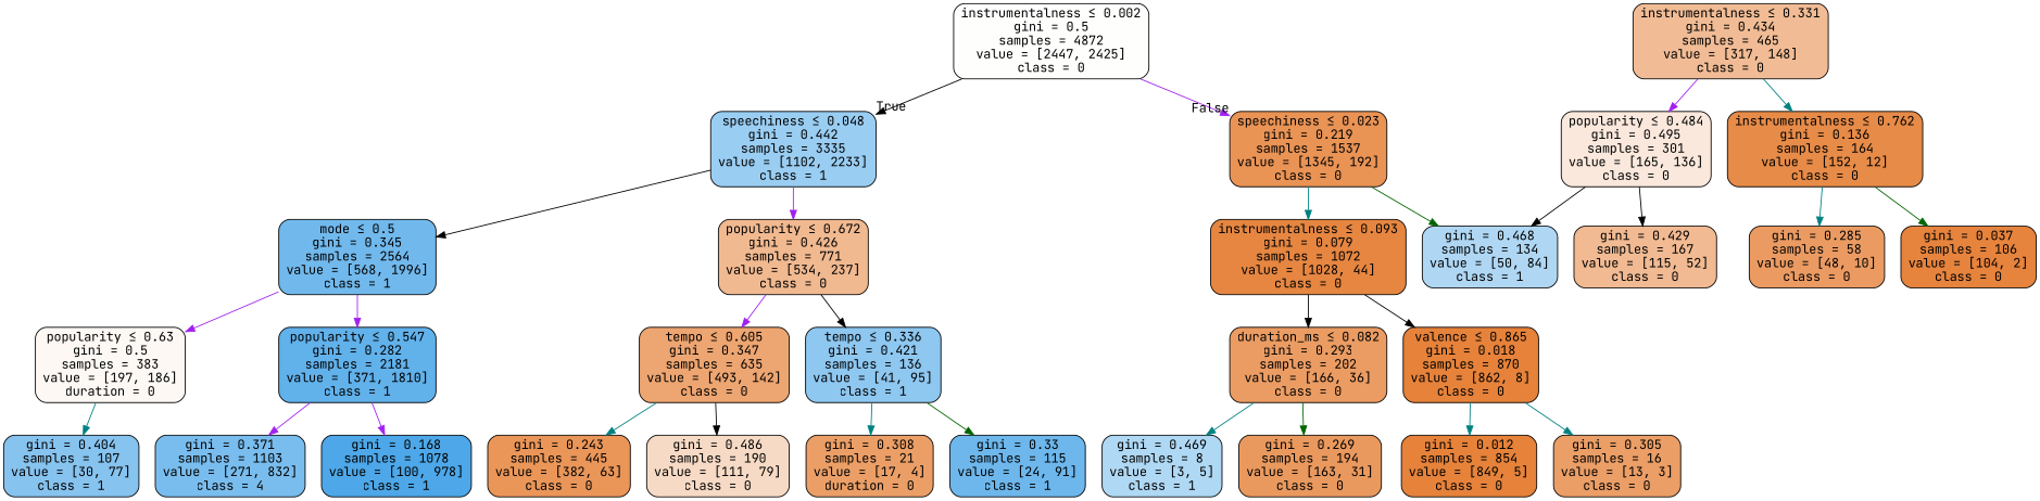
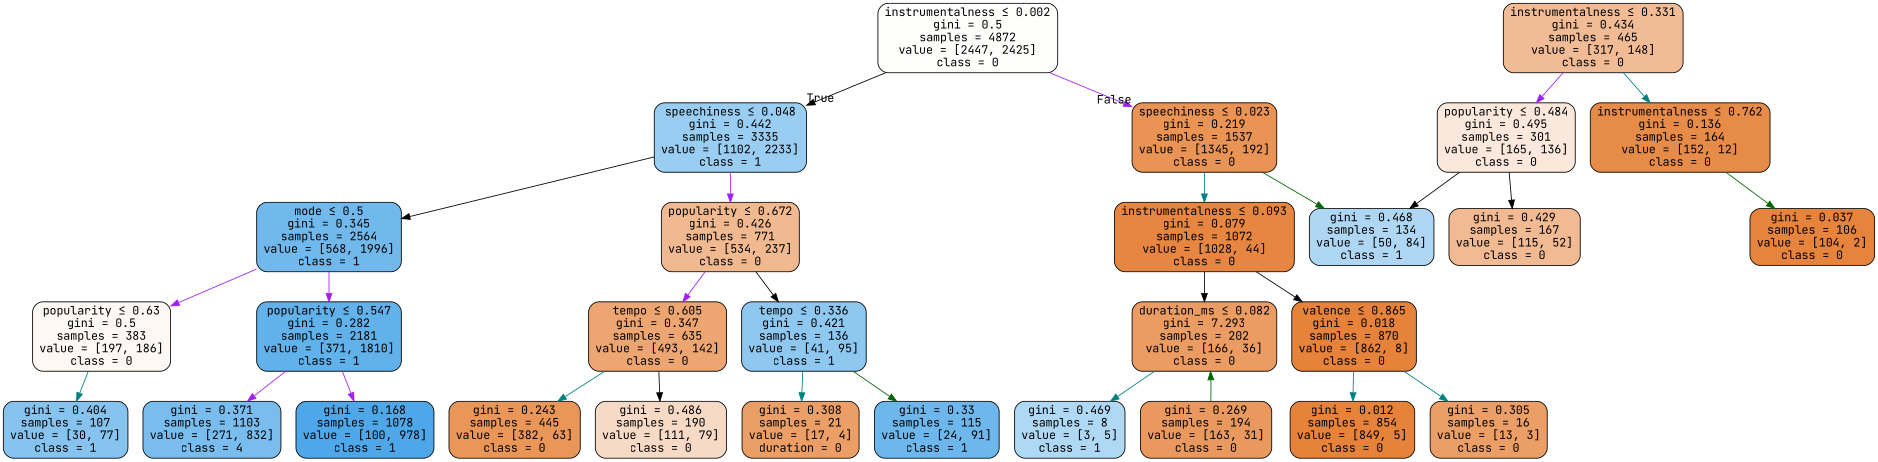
  digraph {
    fontname="JetBrains Mono"
    node [color=black fillcolor="#e58139fd" fontname="JetBrains Mono" shape=box style="filled, rounded"]
    edge [color=teal fontname="JetBrains Mono"]
    n1 [fillcolor="#e5813902" label=<instrumentalness &le; 0.002<br/>gini = 0.5<br/>samples = 4872<br/>value = [2447, 2425]<br/>class = 0>]
    n2 [fillcolor="#399de581" label=<speechiness &le; 0.048<br/>gini = 0.442<br/>samples = 3335<br/>value = [1102, 2233]<br/>class = 1>]
    n3 [fillcolor="#e58139db" label=<speechiness &le; 0.023<br/>gini = 0.219<br/>samples = 1537<br/>value = [1345, 192]<br/>class = 0>]
    n4 [fillcolor="#399de5b6" label=<mode &le; 0.5<br/>gini = 0.345<br/>samples = 2564<br/>value = [568, 1996]<br/>class = 1>]
    n5 [fillcolor="#e581398e" label=<popularity &le; 0.672<br/>gini = 0.426<br/>samples = 771<br/>value = [534, 237]<br/>class = 0>]
    n6 [fillcolor="#e58139f4" label=<instrumentalness &le; 0.093<br/>gini = 0.079<br/>samples = 1072<br/>value = [1028, 44]<br/>class = 0>]
    n7 [fillcolor="#399de567" label=<gini = 0.468<br/>samples = 134<br/>value = [50, 84]<br/>class = 1>]
-   n8 [fillcolor="#e581390e" label=<popularity &le; 0.63<br/>gini = 0.5<br/>samples = 383<br/>value = [197, 186]<br/>duration = 0>]
+   n8 [fillcolor="#e581390e" label=<popularity &le; 0.63<br/>gini = 0.5<br/>samples = 383<br/>value = [197, 186]<br/>class = 0>]
    n9 [fillcolor="#399de5cb" label=<popularity &le; 0.547<br/>gini = 0.282<br/>samples = 2181<br/>value = [371, 1810]<br/>class = 1>]
    n10 [fillcolor="#e58139b6" label=<tempo &le; 0.605<br/>gini = 0.347<br/>samples = 635<br/>value = [493, 142]<br/>class = 0>]
    n11 [fillcolor="#399de591" label=<tempo &le; 0.336<br/>gini = 0.421<br/>samples = 136<br/>value = [41, 95]<br/>class = 1>]
    n12 [fillcolor="#399de59c" label=<gini = 0.404<br/>samples = 107<br/>value = [30, 77]<br/>class = 1>]
    n13 [fillcolor="#399de5ac" label=<gini = 0.371<br/>samples = 1103<br/>value = [271, 832]<br/>class = 4>]
    n14 [fillcolor="#399de5e5" label=<gini = 0.168<br/>samples = 1078<br/>value = [100, 978]<br/>class = 1>]
    n15 [fillcolor="#e58139d5" label=<gini = 0.243<br/>samples = 445<br/>value = [382, 63]<br/>class = 0>]
    n16 [fillcolor="#e581394a" label=<gini = 0.486<br/>samples = 190<br/>value = [111, 79]<br/>class = 0>]
    n17 [fillcolor="#e58139c3" label=<gini = 0.308<br/>samples = 21<br/>value = [17, 4]<br/>duration = 0>]
    n18 [fillcolor="#399de5bc" label=<gini = 0.33<br/>samples = 115<br/>value = [24, 91]<br/>class = 1>]
    n19 [fillcolor="#e5813988" label=<instrumentalness &le; 0.331<br/>gini = 0.434<br/>samples = 465<br/>value = [317, 148]<br/>class = 0>]
    n20 [fillcolor="#e581392d" label=<popularity &le; 0.484<br/>gini = 0.495<br/>samples = 301<br/>value = [165, 136]<br/>class = 0>]
    n21 [fillcolor="#e58139eb" label=<instrumentalness &le; 0.762<br/>gini = 0.136<br/>samples = 164<br/>value = [152, 12]<br/>class = 0>]
-   n22 [fillcolor="#e58139c8" label=<duration_ms &le; 0.082<br/>gini = 0.293<br/>samples = 202<br/>value = [166, 36]<br/>class = 0>]
+   n22 [fillcolor="#e58139c8" label=<duration_ms &le; 0.082<br/>gini = 7.293<br/>samples = 202<br/>value = [166, 36]<br/>class = 0>]
    n23 [label=<valence &le; 0.865<br/>gini = 0.018<br/>samples = 870<br/>value = [862, 8]<br/>class = 0>]
    n24 [fillcolor="#e581398c" label=<gini = 0.429<br/>samples = 167<br/>value = [115, 52]<br/>class = 0>]
-   n25 [fillcolor="#e58139ca" label=<gini = 0.285<br/>samples = 58<br/>value = [48, 10]<br/>class = 0>]
    n26 [fillcolor="#e58139fa" label=<gini = 0.037<br/>samples = 106<br/>value = [104, 2]<br/>class = 0>]
    n27 [fillcolor="#399de566" label=<gini = 0.469<br/>samples = 8<br/>value = [3, 5]<br/>class = 1>]
    n28 [fillcolor="#e58139cf" label=<gini = 0.269<br/>samples = 194<br/>value = [163, 31]<br/>class = 0>]
    n29 [label=<gini = 0.012<br/>samples = 854<br/>value = [849, 5]<br/>class = 0>]
    n30 [fillcolor="#e58139c4" label=<gini = 0.305<br/>samples = 16<br/>value = [13, 3]<br/>class = 0>]
    n1 -> n2 [color=black headlabel=True labelangle=45 labeldistance=2.5]
    n1 -> n3 [color=purple headlabel=False labelangle=-45 labeldistance=2.5]
    n2 -> n4 [color=black]
    n2 -> n5 [color=purple]
    n3 -> n6
    n3 -> n7 [color=darkgreen]
    n4 -> n8 [color=purple]
    n4 -> n9 [color=purple]
    n5 -> n10 [color=purple]
    n5 -> n11 [color=black]
    n6 -> n22 [color=black]
    n6 -> n23 [color=black]
    n8 -> n12
    n9 -> n13 [color=purple]
    n9 -> n14 [color=purple]
    n10 -> n15
    n10 -> n16 [color=black]
    n11 -> n17
    n11 -> n18 [color=darkgreen]
    n19 -> n20 [color=purple]
    n19 -> n21
    n20 -> n7 [color=black]
    n20 -> n24 [color=black]
-   n21 -> n25
    n21 -> n26 [color=darkgreen]
    n22 -> n27
-   n22 -> n28 [color=darkgreen]
+   n28 -> n22 [color=darkgreen]
    n23 -> n29
    n23 -> n30
  }
